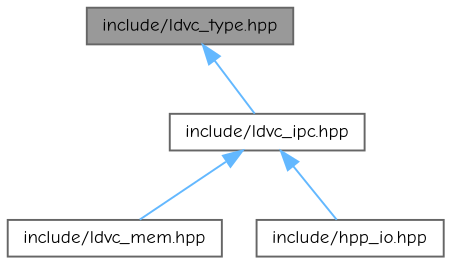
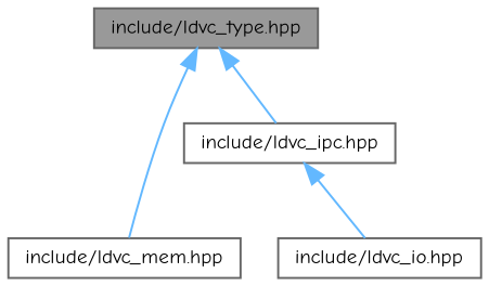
  digraph {
    fontname="Comic Neue"
    node [color=grey40 fillcolor=white fontname="Comic Neue" fontsize=10 shape=box style=filled]
    edge [color=steelblue1 dir=back fontname="Comic Neue" fontsize=10 labelfontname=Helvetica labelfontsize=10 style=solid]
    n1 [color=gray40 fillcolor=grey60 fontcolor=black height=0.2 label="include/ldvc_type.hpp" width=0.4]
    n2 [height=0.2 label="include/ldvc_ipc.hpp" width=0.4]
    n3 [height=0.2 label="include/ldvc_mem.hpp" width=0.4]
-   n4 [height=0.2 label="include/hpp_io.hpp" width=0.4]
+   n4 [height=0.2 label="include/ldvc_io.hpp" width=0.4]
    n1 -> n2
-   n2 -> n3
+   n1 -> n3
    n2 -> n4
  }
